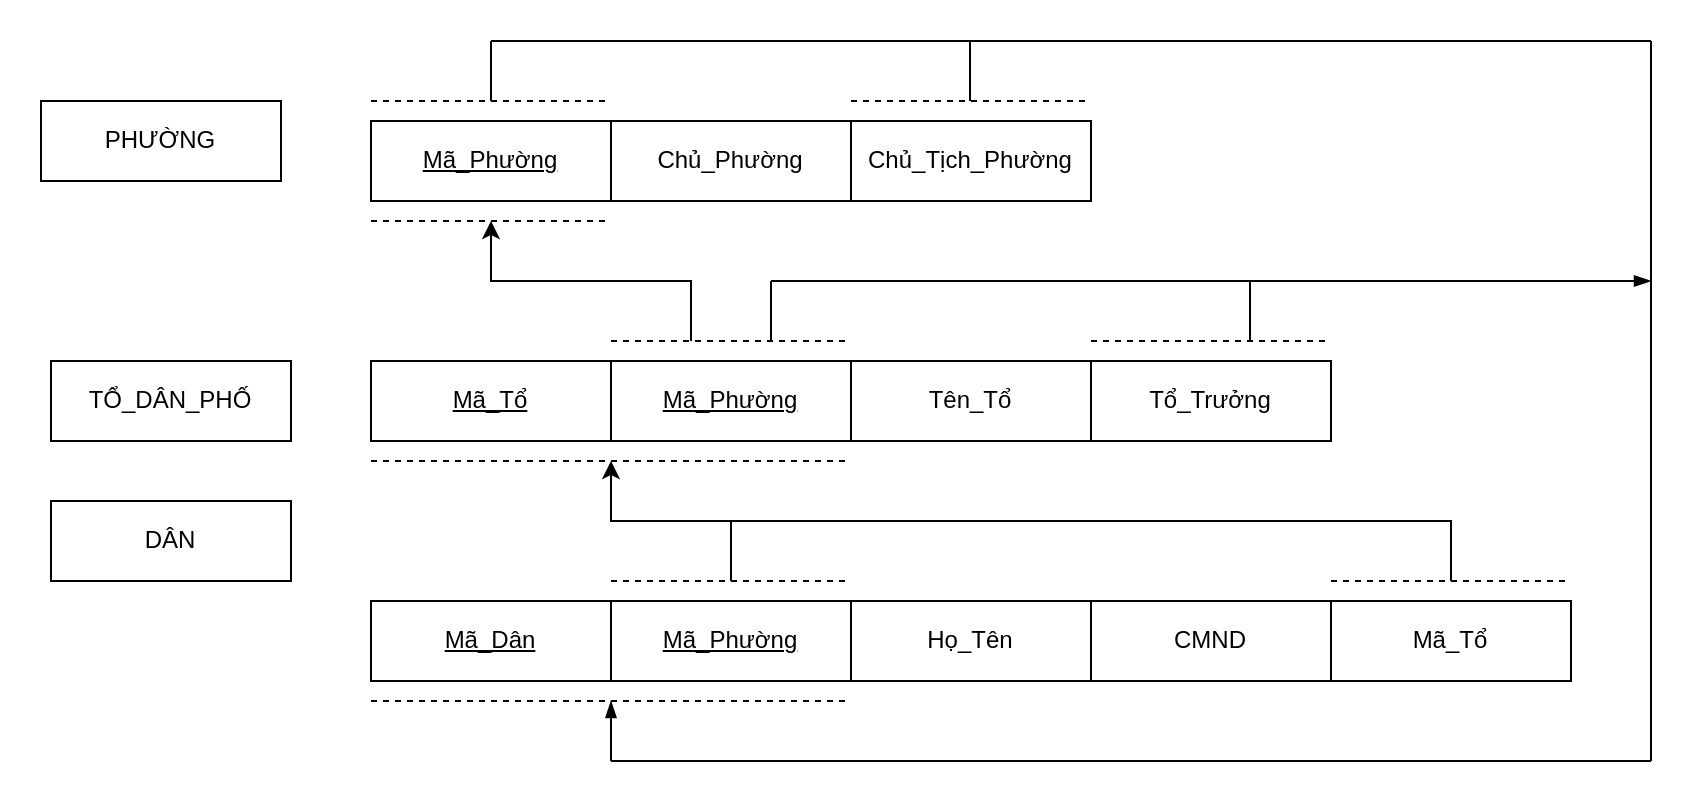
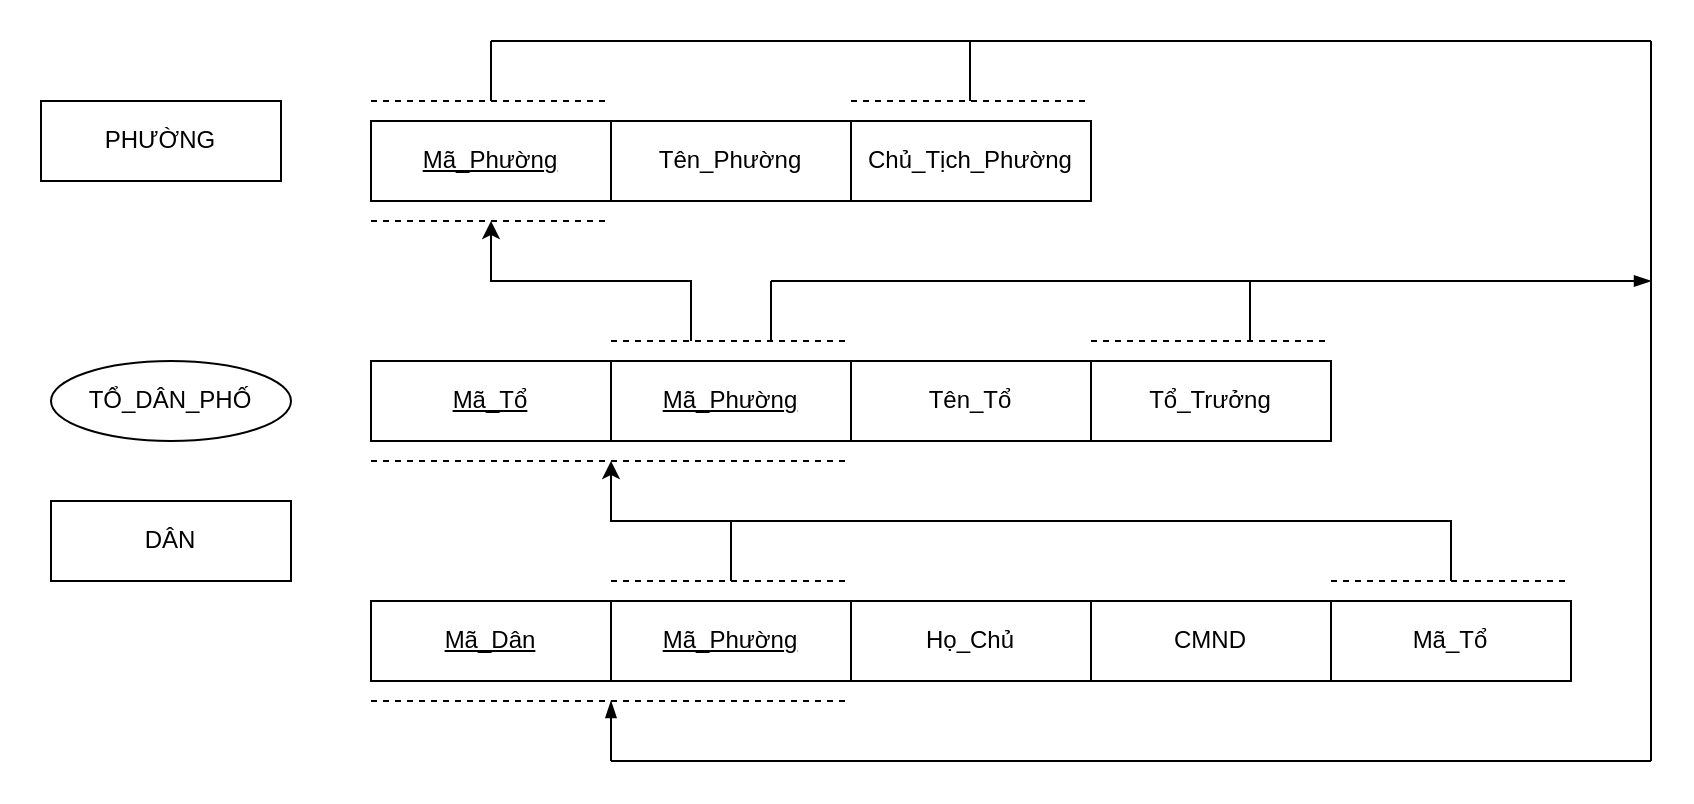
  <mxCell id="0" />
  <mxCell id="1" parent="0" />
  <mxCell id="2" value="&lt;u&gt;Mã_Phường&lt;/u&gt;" style="rounded=0;whiteSpace=wrap;html=1;glass=0;gradientColor=none;" parent="1" vertex="1"><mxGeometry x="185" y="60" width="120" height="40" as="geometry" /></mxCell>
- <mxCell id="3" value="&lt;meta charset=&quot;utf-8&quot;&gt;&lt;span style=&quot;font-family: helvetica; font-size: 12px; font-style: normal; font-variant-ligatures: normal; font-variant-caps: normal; font-weight: 400; letter-spacing: normal; orphans: 2; text-align: center; text-indent: 0px; text-transform: none; widows: 2; word-spacing: 0px; -webkit-text-stroke-width: 0px; text-decoration-style: initial; text-decoration-color: initial; float: none; display: inline !important;&quot;&gt;Chủ_Phường&lt;/span&gt;" style="rounded=0;whiteSpace=wrap;html=1;glass=0;gradientColor=none;" parent="1" vertex="1"><mxGeometry x="305" y="60" width="120" height="40" as="geometry" /></mxCell>
+ <mxCell id="3" value="&lt;meta charset=&quot;utf-8&quot;&gt;&lt;span style=&quot;font-family: helvetica; font-size: 12px; font-style: normal; font-variant-ligatures: normal; font-variant-caps: normal; font-weight: 400; letter-spacing: normal; orphans: 2; text-align: center; text-indent: 0px; text-transform: none; widows: 2; word-spacing: 0px; -webkit-text-stroke-width: 0px; text-decoration-style: initial; text-decoration-color: initial; float: none; display: inline !important;&quot;&gt;Tên_Phường&lt;/span&gt;" style="rounded=0;whiteSpace=wrap;html=1;glass=0;gradientColor=none;" parent="1" vertex="1"><mxGeometry x="305" y="60" width="120" height="40" as="geometry" /></mxCell>
  <mxCell id="4" value="Chủ_Tịch_Phường" style="rounded=0;whiteSpace=wrap;html=1;glass=0;gradientColor=none;" parent="1" vertex="1"><mxGeometry x="425" y="60" width="120" height="40" as="geometry" /></mxCell>
  <mxCell id="5" value="&lt;u&gt;Mã_Tổ&lt;/u&gt;" style="rounded=0;whiteSpace=wrap;html=1;glass=0;gradientColor=none;" parent="1" vertex="1"><mxGeometry x="185" y="180" width="120" height="40" as="geometry" /></mxCell>
  <mxCell id="6" value="&lt;u&gt;Mã_Phường&lt;/u&gt;" style="rounded=0;whiteSpace=wrap;html=1;glass=0;gradientColor=none;" parent="1" vertex="1"><mxGeometry x="305" y="180" width="120" height="40" as="geometry" /></mxCell>
  <mxCell id="7" value="Tên_Tổ" style="rounded=0;whiteSpace=wrap;html=1;glass=0;gradientColor=none;" parent="1" vertex="1"><mxGeometry x="425" y="180" width="120" height="40" as="geometry" /></mxCell>
  <mxCell id="8" value="Tổ_Trưởng" style="rounded=0;whiteSpace=wrap;html=1;glass=0;gradientColor=none;" parent="1" vertex="1"><mxGeometry x="545" y="180" width="120" height="40" as="geometry" /></mxCell>
  <mxCell id="9" value="PHƯỜNG" style="rounded=0;whiteSpace=wrap;html=1;glass=0;gradientColor=none;" parent="1" vertex="1"><mxGeometry x="20" y="50" width="120" height="40" as="geometry" /></mxCell>
- <mxCell id="10" value="TỔ_DÂN_PHỐ" style="rounded=0;whiteSpace=wrap;html=1;glass=0;gradientColor=none;" parent="1" vertex="1"><mxGeometry y="180" width="120" height="40" as="geometry" x="25" /></mxCell>
+ <mxCell id="10" value="TỔ_DÂN_PHỐ" style="ellipse;whiteSpace=wrap;html=1;glass=0;gradientColor=none;" parent="1" vertex="1"><mxGeometry y="180" width="120" height="40" as="geometry" x="25" /></mxCell>
  <mxCell id="11" value="DÂN" style="rounded=0;whiteSpace=wrap;html=1;glass=0;gradientColor=none;" parent="1" vertex="1"><mxGeometry x="25" y="250" width="120" height="40" as="geometry" /></mxCell>
  <mxCell id="12" value="&lt;u&gt;Mã_Dân&lt;/u&gt;" style="rounded=0;whiteSpace=wrap;html=1;glass=0;gradientColor=none;" parent="1" vertex="1"><mxGeometry x="185" y="300" width="120" height="40" as="geometry" /></mxCell>
  <mxCell id="13" value="&lt;u&gt;Mã_Phường&lt;/u&gt;" style="rounded=0;whiteSpace=wrap;html=1;glass=0;gradientColor=none;" parent="1" vertex="1"><mxGeometry x="305" y="300" width="120" height="40" as="geometry" /></mxCell>
- <mxCell id="14" value="Họ_Tên" style="rounded=0;whiteSpace=wrap;html=1;glass=0;gradientColor=none;" parent="1" vertex="1"><mxGeometry x="425" y="300" width="120" height="40" as="geometry" /></mxCell>
+ <mxCell id="14" value="Họ_Chủ" style="rounded=0;whiteSpace=wrap;html=1;glass=0;gradientColor=none;" parent="1" vertex="1"><mxGeometry x="425" y="300" width="120" height="40" as="geometry" /></mxCell>
  <mxCell id="15" value="CMND" style="rounded=0;whiteSpace=wrap;html=1;glass=0;gradientColor=none;" parent="1" vertex="1"><mxGeometry x="545" y="300" width="120" height="40" as="geometry" /></mxCell>
  <mxCell id="16" value="Mã_Tổ" style="rounded=0;whiteSpace=wrap;html=1;glass=0;gradientColor=none;" parent="1" vertex="1"><mxGeometry x="665" y="300" width="120" height="40" as="geometry" /></mxCell>
  <mxCell id="17" value="" style="endArrow=none;dashed=1;html=1;" parent="1" edge="1"><mxGeometry width="50" height="50" relative="1" as="geometry"><mxPoint x="185" y="50" as="sourcePoint" /><mxPoint x="305" y="50" as="targetPoint" /><Array as="points"><mxPoint x="245" y="50" /></Array></mxGeometry></mxCell>
  <mxCell id="18" value="" style="endArrow=none;dashed=1;html=1;" parent="1" edge="1"><mxGeometry width="50" height="50" relative="1" as="geometry"><mxPoint x="425" y="50" as="sourcePoint" /><mxPoint x="545" y="50" as="targetPoint" /></mxGeometry></mxCell>
  <mxCell id="19" value="" style="endArrow=none;dashed=1;html=1;" parent="1" edge="1"><mxGeometry width="50" height="50" relative="1" as="geometry"><mxPoint x="185" y="350" as="sourcePoint" /><mxPoint x="425" y="350" as="targetPoint" /><Array as="points"><mxPoint x="245" y="350" /><mxPoint x="285" y="350" /></Array></mxGeometry></mxCell>
  <mxCell id="20" value="" style="endArrow=none;html=1;" parent="1" edge="1"><mxGeometry width="50" height="50" relative="1" as="geometry"><mxPoint x="245" y="50" as="sourcePoint" /><mxPoint x="245" y="20" as="targetPoint" /></mxGeometry></mxCell>
  <mxCell id="21" value="" style="endArrow=none;html=1;" parent="1" edge="1"><mxGeometry width="50" height="50" relative="1" as="geometry"><mxPoint x="484.5" y="50" as="sourcePoint" /><mxPoint x="484.5" y="20" as="targetPoint" /></mxGeometry></mxCell>
  <mxCell id="22" value="" style="endArrow=none;html=1;" parent="1" edge="1"><mxGeometry width="50" height="50" relative="1" as="geometry"><mxPoint x="245" y="20" as="sourcePoint" /><mxPoint x="825" y="20" as="targetPoint" /></mxGeometry></mxCell>
  <mxCell id="23" value="" style="endArrow=none;html=1;" parent="1" edge="1"><mxGeometry width="50" height="50" relative="1" as="geometry"><mxPoint x="825" y="380" as="sourcePoint" /><mxPoint x="825" y="20" as="targetPoint" /></mxGeometry></mxCell>
  <mxCell id="24" value="" style="endArrow=blockThin;html=1;endFill=1;" parent="1" edge="1"><mxGeometry width="50" height="50" relative="1" as="geometry"><mxPoint x="305" y="380" as="sourcePoint" /><mxPoint x="305" y="350" as="targetPoint" /></mxGeometry></mxCell>
  <mxCell id="25" value="" style="endArrow=none;html=1;" parent="1" edge="1"><mxGeometry width="50" height="50" relative="1" as="geometry"><mxPoint x="305" y="380" as="sourcePoint" /><mxPoint x="825" y="380" as="targetPoint" /></mxGeometry></mxCell>
  <mxCell id="26" value="" style="endArrow=none;dashed=1;html=1;" parent="1" edge="1"><mxGeometry width="50" height="50" relative="1" as="geometry"><mxPoint x="305" y="170" as="sourcePoint" /><mxPoint x="425" y="170" as="targetPoint" /><Array as="points"><mxPoint x="365" y="170" /></Array></mxGeometry></mxCell>
  <mxCell id="27" value="" style="endArrow=none;dashed=1;html=1;" parent="1" edge="1"><mxGeometry width="50" height="50" relative="1" as="geometry"><mxPoint x="185" y="110" as="sourcePoint" /><mxPoint x="305" y="110" as="targetPoint" /><Array as="points"><mxPoint x="245" y="110" /></Array></mxGeometry></mxCell>
  <mxCell id="28" value="" style="endArrow=classic;html=1;rounded=0;" parent="1" edge="1"><mxGeometry width="50" height="50" relative="1" as="geometry"><mxPoint x="345" y="170" as="sourcePoint" /><mxPoint x="245" y="110" as="targetPoint" /><Array as="points"><mxPoint x="345" y="140" /><mxPoint x="245" y="140" /></Array></mxGeometry></mxCell>
  <mxCell id="29" value="" style="endArrow=none;dashed=1;html=1;" parent="1" edge="1"><mxGeometry width="50" height="50" relative="1" as="geometry"><mxPoint x="545" y="170" as="sourcePoint" /><mxPoint x="665" y="170" as="targetPoint" /><Array as="points"><mxPoint x="605" y="170" /></Array></mxGeometry></mxCell>
  <mxCell id="30" value="" style="endArrow=none;html=1;" parent="1" edge="1"><mxGeometry width="50" height="50" relative="1" as="geometry"><mxPoint x="385" y="170" as="sourcePoint" /><mxPoint x="385" y="140" as="targetPoint" /></mxGeometry></mxCell>
  <mxCell id="31" value="" style="endArrow=none;html=1;" parent="1" edge="1"><mxGeometry width="50" height="50" relative="1" as="geometry"><mxPoint x="624.5" y="170" as="sourcePoint" /><mxPoint x="624.5" y="140" as="targetPoint" /></mxGeometry></mxCell>
  <mxCell id="32" value="" style="endArrow=blockThin;html=1;endFill=1;" parent="1" edge="1"><mxGeometry width="50" height="50" relative="1" as="geometry"><mxPoint x="385" y="140" as="sourcePoint" /><mxPoint x="825" y="140" as="targetPoint" /></mxGeometry></mxCell>
  <mxCell id="33" value="" style="endArrow=none;dashed=1;html=1;" parent="1" edge="1"><mxGeometry width="50" height="50" relative="1" as="geometry"><mxPoint x="185" y="230" as="sourcePoint" /><mxPoint x="425" y="230" as="targetPoint" /><Array as="points"><mxPoint x="245" y="230" /><mxPoint x="285" y="230" /></Array></mxGeometry></mxCell>
  <mxCell id="34" value="" style="endArrow=none;dashed=1;html=1;" parent="1" edge="1"><mxGeometry width="50" height="50" relative="1" as="geometry"><mxPoint x="305" y="290" as="sourcePoint" /><mxPoint x="425" y="290" as="targetPoint" /><Array as="points"><mxPoint x="365" y="290" /></Array></mxGeometry></mxCell>
  <mxCell id="35" value="" style="endArrow=none;dashed=1;html=1;" parent="1" edge="1"><mxGeometry width="50" height="50" relative="1" as="geometry"><mxPoint x="665" y="290" as="sourcePoint" /><mxPoint x="785" y="290" as="targetPoint" /><Array as="points"><mxPoint x="725" y="290" /></Array></mxGeometry></mxCell>
  <mxCell id="36" value="" style="endArrow=classic;html=1;rounded=0;" parent="1" edge="1"><mxGeometry width="50" height="50" relative="1" as="geometry"><mxPoint x="365" y="290" as="sourcePoint" /><mxPoint x="305" y="230" as="targetPoint" /><Array as="points"><mxPoint x="365" y="260" /><mxPoint x="305" y="260" /></Array></mxGeometry></mxCell>
  <mxCell id="37" value="" style="endArrow=none;html=1;rounded=0;" parent="1" edge="1"><mxGeometry width="50" height="50" relative="1" as="geometry"><mxPoint x="365" y="260" as="sourcePoint" /><mxPoint x="725" y="290" as="targetPoint" /><Array as="points"><mxPoint x="725" y="260" /></Array></mxGeometry></mxCell>
